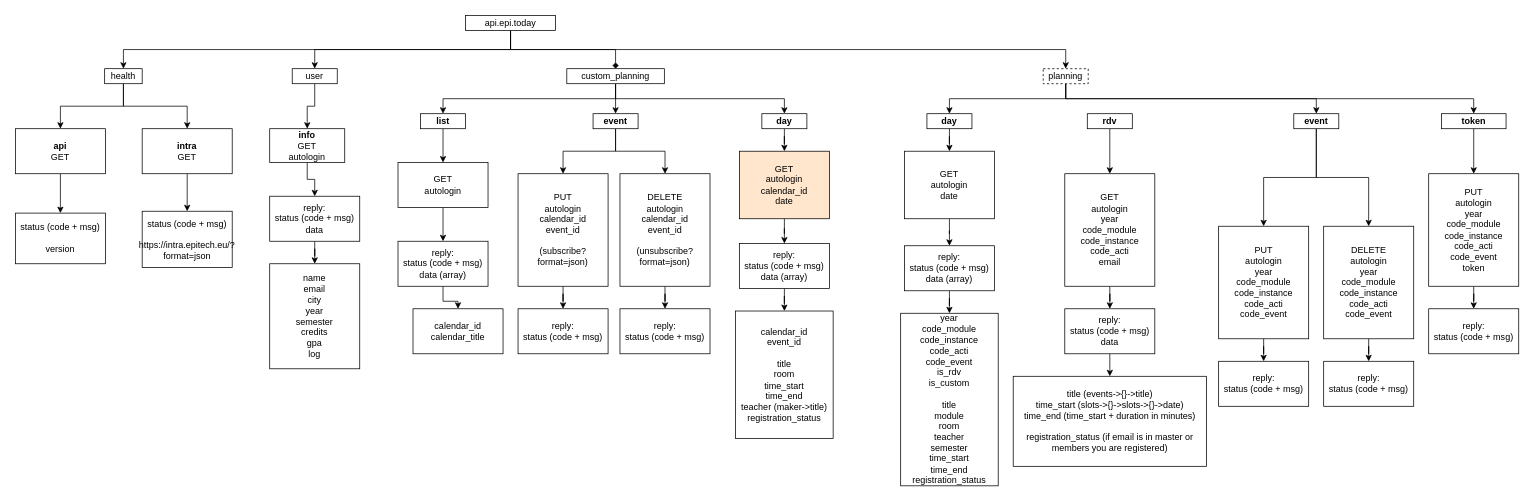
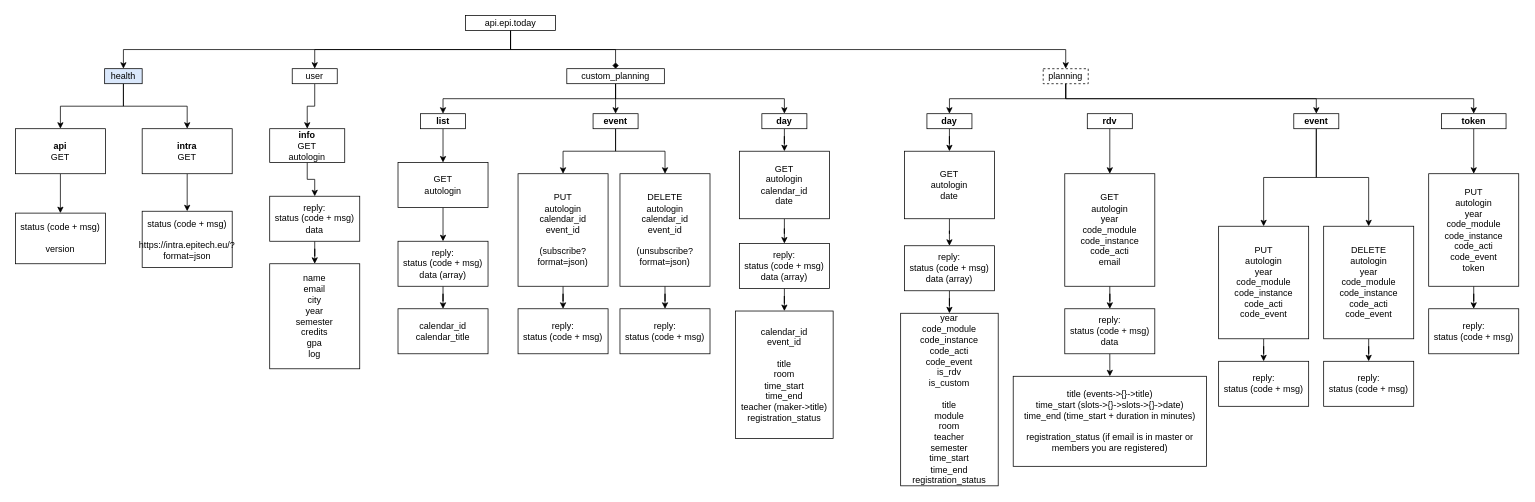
  <mxCell id="0" />
  <mxCell id="1" parent="0" />
  <mxCell id="2" style="edgeStyle=orthogonalEdgeStyle;rounded=0;orthogonalLoop=1;jettySize=auto;html=1;exitX=0.5;exitY=1;exitDx=0;exitDy=0;" parent="1" source="6" target="10" edge="1"><mxGeometry relative="1" as="geometry" /></mxCell>
  <mxCell id="3" style="edgeStyle=orthogonalEdgeStyle;rounded=0;orthogonalLoop=1;jettySize=auto;html=1;exitX=0.5;exitY=1;exitDx=0;exitDy=0;" parent="1" source="6" target="34" edge="1"><mxGeometry relative="1" as="geometry" /></mxCell>
  <mxCell id="4" style="edgeStyle=orthogonalEdgeStyle;rounded=0;orthogonalLoop=1;jettySize=auto;html=1;exitX=0.5;exitY=1;exitDx=0;exitDy=0;endArrow=diamond;" parent="1" source="6" target="59" edge="1"><mxGeometry relative="1" as="geometry" /></mxCell>
  <mxCell id="5" style="edgeStyle=orthogonalEdgeStyle;rounded=0;orthogonalLoop=1;jettySize=auto;html=1;exitX=0.5;exitY=1;exitDx=0;exitDy=0;" parent="1" source="6" target="71" edge="1"><mxGeometry relative="1" as="geometry" /></mxCell>
  <mxCell id="6" value="api.epi.today" style="rounded=0;whiteSpace=wrap;html=1;" parent="1" vertex="1"><mxGeometry x="620" y="20" width="120" height="20" as="geometry" /></mxCell>
  <mxCell id="7" style="edgeStyle=orthogonalEdgeStyle;rounded=0;orthogonalLoop=1;jettySize=auto;html=1;exitX=0.5;exitY=1;exitDx=0;exitDy=0;" parent="1" source="8" target="12" edge="1"><mxGeometry relative="1" as="geometry" /></mxCell>
  <mxCell id="8" value="&lt;b&gt;info&lt;/b&gt;&lt;br&gt;GET&lt;br&gt;autologin" style="rounded=0;whiteSpace=wrap;html=1;" parent="1" vertex="1"><mxGeometry x="359" y="171" width="100" height="45" as="geometry" /></mxCell>
  <mxCell id="9" style="edgeStyle=orthogonalEdgeStyle;rounded=0;orthogonalLoop=1;jettySize=auto;html=1;exitX=0.5;exitY=1;exitDx=0;exitDy=0;" parent="1" source="10" target="8" edge="1"><mxGeometry relative="1" as="geometry" /></mxCell>
  <mxCell id="10" value="user" style="rounded=0;whiteSpace=wrap;html=1;" parent="1" vertex="1"><mxGeometry x="389" y="91" width="60" height="20" as="geometry" /></mxCell>
  <mxCell id="11" style="edgeStyle=orthogonalEdgeStyle;rounded=0;orthogonalLoop=1;jettySize=auto;html=1;exitX=0.5;exitY=1;exitDx=0;exitDy=0;" parent="1" source="12" target="13" edge="1"><mxGeometry relative="1" as="geometry" /></mxCell>
  <mxCell id="12" value="reply:&lt;br&gt;status (code + msg)&lt;br&gt;data" style="rounded=0;whiteSpace=wrap;html=1;" parent="1" vertex="1"><mxGeometry x="359" y="261" width="120" height="60" as="geometry" /></mxCell>
  <mxCell id="13" value="name&lt;br&gt;email&lt;br&gt;city&lt;br&gt;year&lt;br&gt;semester&lt;br&gt;credits&lt;br&gt;gpa&lt;br&gt;log" style="rounded=0;whiteSpace=wrap;html=1;" parent="1" vertex="1"><mxGeometry x="359" y="351" width="120" height="140" as="geometry" /></mxCell>
  <mxCell id="14" style="edgeStyle=orthogonalEdgeStyle;rounded=0;orthogonalLoop=1;jettySize=auto;html=1;exitX=0.5;exitY=1;exitDx=0;exitDy=0;" parent="1" source="16" target="23" edge="1"><mxGeometry relative="1" as="geometry" /></mxCell>
  <mxCell id="15" style="edgeStyle=orthogonalEdgeStyle;rounded=0;orthogonalLoop=1;jettySize=auto;html=1;exitX=0.5;exitY=1;exitDx=0;exitDy=0;" parent="1" source="16" target="26" edge="1"><mxGeometry relative="1" as="geometry" /></mxCell>
  <mxCell id="16" value="&lt;b&gt;event&lt;/b&gt;" style="rounded=0;whiteSpace=wrap;html=1;" parent="1" vertex="1"><mxGeometry x="1724" y="151" width="60" height="20" as="geometry" /></mxCell>
  <mxCell id="17" style="edgeStyle=orthogonalEdgeStyle;rounded=0;orthogonalLoop=1;jettySize=auto;html=1;exitX=0.5;exitY=1;exitDx=0;exitDy=0;" parent="1" source="18" target="20" edge="1"><mxGeometry relative="1" as="geometry" /></mxCell>
  <mxCell id="18" value="GET&lt;br&gt;autologin&lt;br&gt;date" style="rounded=0;whiteSpace=wrap;html=1;" parent="1" vertex="1"><mxGeometry x="1205" y="201" width="120" height="90" as="geometry" /></mxCell>
  <mxCell id="19" style="edgeStyle=orthogonalEdgeStyle;rounded=0;orthogonalLoop=1;jettySize=auto;html=1;exitX=0.5;exitY=1;exitDx=0;exitDy=0;" parent="1" source="20" target="21" edge="1"><mxGeometry relative="1" as="geometry" /></mxCell>
  <mxCell id="20" value="reply:&lt;br&gt;status (code + msg)&lt;br&gt;data (array)" style="rounded=0;whiteSpace=wrap;html=1;" parent="1" vertex="1"><mxGeometry x="1205" y="327" width="120" height="60" as="geometry" /></mxCell>
  <mxCell id="21" value="year&lt;br&gt;code_module&lt;br&gt;code_instance&lt;br&gt;code_acti&lt;br&gt;code_event&lt;br&gt;is_rdv&lt;br&gt;is_custom&lt;br&gt;&lt;br&gt;title&lt;br&gt;module&lt;br&gt;room&lt;br&gt;teacher&lt;br&gt;semester&lt;br&gt;time_start&lt;br&gt;time_end&lt;br&gt;registration_status" style="rounded=0;whiteSpace=wrap;html=1;" parent="1" vertex="1"><mxGeometry x="1200" y="417" width="130" height="230" as="geometry" /></mxCell>
  <mxCell id="22" style="edgeStyle=orthogonalEdgeStyle;rounded=0;orthogonalLoop=1;jettySize=auto;html=1;exitX=0.5;exitY=1;exitDx=0;exitDy=0;" parent="1" source="23" target="24" edge="1"><mxGeometry relative="1" as="geometry" /></mxCell>
  <mxCell id="23" value="PUT&lt;br&gt;autologin&lt;br&gt;year&lt;br&gt;code_module&lt;br&gt;code_instance&lt;br&gt;code_acti&lt;br&gt;code_event" style="rounded=0;whiteSpace=wrap;html=1;" parent="1" vertex="1"><mxGeometry x="1623.83" y="301" width="120" height="150" as="geometry" /></mxCell>
  <mxCell id="24" value="reply:&lt;br&gt;status (code + msg)" style="rounded=0;whiteSpace=wrap;html=1;" parent="1" vertex="1"><mxGeometry x="1623.83" y="481" width="120" height="60" as="geometry" /></mxCell>
  <mxCell id="25" style="edgeStyle=orthogonalEdgeStyle;rounded=0;orthogonalLoop=1;jettySize=auto;html=1;exitX=0.5;exitY=1;exitDx=0;exitDy=0;" parent="1" source="26" target="27" edge="1"><mxGeometry relative="1" as="geometry" /></mxCell>
  <mxCell id="26" value="DELETE&lt;br&gt;autologin&lt;br&gt;year&lt;br&gt;code_module&lt;br&gt;code_instance&lt;br&gt;code_acti&lt;br&gt;code_event" style="rounded=0;whiteSpace=wrap;html=1;" parent="1" vertex="1"><mxGeometry x="1763.83" y="301" width="120" height="150" as="geometry" /></mxCell>
  <mxCell id="27" value="reply:&lt;br&gt;status (code + msg)" style="rounded=0;whiteSpace=wrap;html=1;" parent="1" vertex="1"><mxGeometry x="1763.83" y="481" width="120" height="60" as="geometry" /></mxCell>
  <mxCell id="28" style="edgeStyle=orthogonalEdgeStyle;rounded=0;orthogonalLoop=1;jettySize=auto;html=1;exitX=0.5;exitY=1;exitDx=0;exitDy=0;" parent="1" source="29" target="30" edge="1"><mxGeometry relative="1" as="geometry" /></mxCell>
  <mxCell id="29" value="PUT&lt;br&gt;autologin&lt;br&gt;year&lt;br&gt;code_module&lt;br&gt;code_instance&lt;br&gt;code_acti&lt;br&gt;code_event&lt;br&gt;token" style="rounded=0;whiteSpace=wrap;html=1;" parent="1" vertex="1"><mxGeometry x="1903.82" y="231" width="120" height="150" as="geometry" /></mxCell>
  <mxCell id="30" value="reply:&lt;br&gt;status (code + msg)" style="rounded=0;whiteSpace=wrap;html=1;" parent="1" vertex="1"><mxGeometry x="1903.82" y="411" width="120" height="60" as="geometry" /></mxCell>
  <mxCell id="31" style="edgeStyle=orthogonalEdgeStyle;rounded=0;orthogonalLoop=1;jettySize=auto;html=1;exitX=0.5;exitY=1;exitDx=0;exitDy=0;" parent="1" source="34" target="46" edge="1"><mxGeometry relative="1" as="geometry" /></mxCell>
  <mxCell id="32" style="edgeStyle=orthogonalEdgeStyle;rounded=0;orthogonalLoop=1;jettySize=auto;html=1;exitX=0.5;exitY=1;exitDx=0;exitDy=0;" parent="1" source="34" target="16" edge="1"><mxGeometry relative="1" as="geometry" /></mxCell>
  <mxCell id="33" style="edgeStyle=orthogonalEdgeStyle;rounded=0;orthogonalLoop=1;jettySize=auto;html=1;exitX=0.5;exitY=1;exitDx=0;exitDy=0;" parent="1" source="34" target="79" edge="1"><mxGeometry relative="1" as="geometry" /></mxCell>
  <mxCell id="34" value="planning" style="rounded=0;whiteSpace=wrap;html=1;dashed=1;" parent="1" vertex="1"><mxGeometry x="1390" y="91" width="60" height="20" as="geometry" /></mxCell>
  <mxCell id="35" style="edgeStyle=orthogonalEdgeStyle;rounded=0;orthogonalLoop=1;jettySize=auto;html=1;exitX=0.5;exitY=1;exitDx=0;exitDy=0;" parent="1" source="36" target="38" edge="1"><mxGeometry relative="1" as="geometry" /></mxCell>
  <mxCell id="36" value="&lt;b&gt;rdv&lt;/b&gt;" style="rounded=0;whiteSpace=wrap;html=1;" parent="1" vertex="1"><mxGeometry x="1448.75" y="151" width="60" height="20" as="geometry" /></mxCell>
  <mxCell id="37" style="edgeStyle=orthogonalEdgeStyle;rounded=0;orthogonalLoop=1;jettySize=auto;html=1;exitX=0.5;exitY=1;exitDx=0;exitDy=0;" parent="1" source="38" target="40" edge="1"><mxGeometry relative="1" as="geometry" /></mxCell>
  <mxCell id="38" value="GET&lt;br&gt;autologin&lt;br&gt;year&lt;br&gt;code_module&lt;br&gt;code_instance&lt;br&gt;code_acti&lt;br&gt;email" style="rounded=0;whiteSpace=wrap;html=1;" parent="1" vertex="1"><mxGeometry x="1418.75" y="231" width="120" height="150" as="geometry" /></mxCell>
  <mxCell id="39" style="edgeStyle=orthogonalEdgeStyle;rounded=0;orthogonalLoop=1;jettySize=auto;html=1;exitX=0.5;exitY=1;exitDx=0;exitDy=0;" parent="1" source="40" target="68" edge="1"><mxGeometry relative="1" as="geometry" /></mxCell>
  <mxCell id="40" value="reply:&lt;br&gt;status (code + msg)&lt;br&gt;data" style="rounded=0;whiteSpace=wrap;html=1;" parent="1" vertex="1"><mxGeometry x="1418.75" y="411" width="120" height="60" as="geometry" /></mxCell>
  <mxCell id="41" style="edgeStyle=orthogonalEdgeStyle;rounded=0;orthogonalLoop=1;jettySize=auto;html=1;exitX=0.5;exitY=1;exitDx=0;exitDy=0;" parent="1" source="42" target="44" edge="1"><mxGeometry relative="1" as="geometry" /></mxCell>
- <mxCell id="42" value="GET&lt;br&gt;autologin&lt;br&gt;calendar_id&lt;br&gt;date" style="rounded=0;whiteSpace=wrap;html=1;fillColor=#ffe6cc;" parent="1" vertex="1"><mxGeometry x="985" y="201" width="120" height="90" as="geometry" /></mxCell>
+ <mxCell id="42" value="GET&lt;br&gt;autologin&lt;br&gt;calendar_id&lt;br&gt;date" style="rounded=0;whiteSpace=wrap;html=1;" parent="1" vertex="1"><mxGeometry x="985" y="201" width="120" height="90" as="geometry" /></mxCell>
  <mxCell id="43" style="edgeStyle=orthogonalEdgeStyle;rounded=0;orthogonalLoop=1;jettySize=auto;html=1;exitX=0.5;exitY=1;exitDx=0;exitDy=0;" parent="1" source="44" target="49" edge="1"><mxGeometry relative="1" as="geometry" /></mxCell>
  <mxCell id="44" value="reply:&lt;br&gt;status (code + msg)&lt;br&gt;data (array)" style="rounded=0;whiteSpace=wrap;html=1;" parent="1" vertex="1"><mxGeometry x="985" y="324" width="120" height="60" as="geometry" /></mxCell>
  <mxCell id="45" style="edgeStyle=orthogonalEdgeStyle;rounded=0;orthogonalLoop=1;jettySize=auto;html=1;exitX=0.5;exitY=1;exitDx=0;exitDy=0;" parent="1" source="46" target="18" edge="1"><mxGeometry relative="1" as="geometry" /></mxCell>
  <mxCell id="46" value="&lt;b&gt;day&lt;/b&gt;" style="rounded=0;whiteSpace=wrap;html=1;" parent="1" vertex="1"><mxGeometry x="1235" y="151" width="60" height="20" as="geometry" /></mxCell>
  <mxCell id="47" style="edgeStyle=orthogonalEdgeStyle;rounded=0;orthogonalLoop=1;jettySize=auto;html=1;exitX=0.5;exitY=1;exitDx=0;exitDy=0;" parent="1" source="48" target="42" edge="1"><mxGeometry relative="1" as="geometry" /></mxCell>
  <mxCell id="48" value="&lt;b&gt;day&lt;/b&gt;" style="rounded=0;whiteSpace=wrap;html=1;" parent="1" vertex="1"><mxGeometry x="1015" y="151" width="60" height="20" as="geometry" /></mxCell>
  <mxCell id="49" value="calendar_id&lt;br&gt;event_id&lt;br&gt;&lt;br&gt;title&lt;br&gt;room&lt;br&gt;time_start&lt;br&gt;time_end&lt;br&gt;teacher (maker-&amp;gt;title)&lt;br&gt;registration_status" style="rounded=0;whiteSpace=wrap;html=1;" parent="1" vertex="1"><mxGeometry x="980" y="414" width="130" height="170" as="geometry" /></mxCell>
  <mxCell id="50" style="edgeStyle=orthogonalEdgeStyle;rounded=0;orthogonalLoop=1;jettySize=auto;html=1;exitX=0.5;exitY=1;exitDx=0;exitDy=0;" parent="1" source="51" target="52" edge="1"><mxGeometry relative="1" as="geometry" /></mxCell>
  <mxCell id="51" value="PUT&lt;br&gt;autologin&lt;br&gt;calendar_id&lt;br&gt;event_id&lt;br&gt;&lt;br&gt;(subscribe?format=json)" style="rounded=0;whiteSpace=wrap;html=1;" parent="1" vertex="1"><mxGeometry x="690" y="231" width="120" height="150" as="geometry" /></mxCell>
  <mxCell id="52" value="reply:&lt;br&gt;status (code + msg)" style="rounded=0;whiteSpace=wrap;html=1;" parent="1" vertex="1"><mxGeometry x="690" y="411" width="120" height="60" as="geometry" /></mxCell>
  <mxCell id="53" style="edgeStyle=orthogonalEdgeStyle;rounded=0;orthogonalLoop=1;jettySize=auto;html=1;exitX=0.5;exitY=1;exitDx=0;exitDy=0;" parent="1" source="54" target="55" edge="1"><mxGeometry relative="1" as="geometry" /></mxCell>
  <mxCell id="54" value="DELETE&lt;br&gt;autologin&lt;br&gt;calendar_id&lt;br&gt;event_id&lt;br&gt;&lt;br&gt;(unsubscribe?format=json)" style="rounded=0;whiteSpace=wrap;html=1;" parent="1" vertex="1"><mxGeometry x="825.86" y="231" width="120" height="150" as="geometry" /></mxCell>
  <mxCell id="55" value="reply:&lt;br&gt;status (code + msg)" style="rounded=0;whiteSpace=wrap;html=1;" parent="1" vertex="1"><mxGeometry x="825.86" y="411" width="120" height="60" as="geometry" /></mxCell>
  <mxCell id="56" style="edgeStyle=orthogonalEdgeStyle;rounded=0;orthogonalLoop=1;jettySize=auto;html=1;exitX=0.5;exitY=1;exitDx=0;exitDy=0;" parent="1" source="59" target="48" edge="1"><mxGeometry relative="1" as="geometry" /></mxCell>
  <mxCell id="57" style="edgeStyle=orthogonalEdgeStyle;rounded=0;orthogonalLoop=1;jettySize=auto;html=1;exitX=0.5;exitY=1;exitDx=0;exitDy=0;" parent="1" source="59" target="64" edge="1"><mxGeometry relative="1" as="geometry" /></mxCell>
  <mxCell id="58" style="edgeStyle=orthogonalEdgeStyle;rounded=0;orthogonalLoop=1;jettySize=auto;html=1;exitX=0.5;exitY=1;exitDx=0;exitDy=0;" parent="1" source="59" target="81" edge="1"><mxGeometry relative="1" as="geometry" /></mxCell>
  <mxCell id="59" value="custom_planning" style="rounded=0;whiteSpace=wrap;html=1;" parent="1" vertex="1"><mxGeometry x="755" y="91" width="130" height="20" as="geometry" /></mxCell>
  <mxCell id="60" style="edgeStyle=orthogonalEdgeStyle;rounded=0;orthogonalLoop=1;jettySize=auto;html=1;exitX=0.5;exitY=1;exitDx=0;exitDy=0;" parent="1" source="61" target="66" edge="1"><mxGeometry relative="1" as="geometry" /></mxCell>
  <mxCell id="61" value="GET&lt;br&gt;autologin" style="rounded=0;whiteSpace=wrap;html=1;" parent="1" vertex="1"><mxGeometry x="530" y="216" width="120" height="60" as="geometry" /></mxCell>
  <mxCell id="62" style="edgeStyle=orthogonalEdgeStyle;rounded=0;orthogonalLoop=1;jettySize=auto;html=1;exitX=0.5;exitY=1;exitDx=0;exitDy=0;" parent="1" source="64" target="54" edge="1"><mxGeometry relative="1" as="geometry" /></mxCell>
  <mxCell id="63" style="edgeStyle=orthogonalEdgeStyle;rounded=0;orthogonalLoop=1;jettySize=auto;html=1;exitX=0.5;exitY=1;exitDx=0;exitDy=0;" parent="1" source="64" target="51" edge="1"><mxGeometry relative="1" as="geometry" /></mxCell>
  <mxCell id="64" value="&lt;b&gt;event&lt;/b&gt;" style="rounded=0;whiteSpace=wrap;html=1;" parent="1" vertex="1"><mxGeometry x="790" y="151" width="60" height="20" as="geometry" /></mxCell>
  <mxCell id="65" style="edgeStyle=orthogonalEdgeStyle;rounded=0;orthogonalLoop=1;jettySize=auto;html=1;exitX=0.5;exitY=1;exitDx=0;exitDy=0;" parent="1" source="66" target="67" edge="1"><mxGeometry relative="1" as="geometry" /></mxCell>
  <mxCell id="66" value="reply:&lt;br&gt;status (code + msg)&lt;br&gt;data (array)" style="rounded=0;whiteSpace=wrap;html=1;" parent="1" vertex="1"><mxGeometry x="530" y="321" width="120" height="60" as="geometry" /></mxCell>
- <mxCell id="67" value="calendar_id&lt;br&gt;calendar_title" style="rounded=0;whiteSpace=wrap;html=1;" parent="1" vertex="1"><mxGeometry x="550" y="411" width="120" height="60" as="geometry" /></mxCell>
+ <mxCell id="67" value="calendar_id&lt;br&gt;calendar_title" style="rounded=0;whiteSpace=wrap;html=1;" parent="1" vertex="1"><mxGeometry x="530" y="411" width="120" height="60" as="geometry" /></mxCell>
  <mxCell id="68" value="title (events-&amp;gt;{}-&amp;gt;title)&lt;br&gt;time_start (slots-&amp;gt;{}-&amp;gt;slots-&amp;gt;{}-&amp;gt;date)&lt;br&gt;time_end (time_start + duration in minutes)&lt;br&gt;&lt;br&gt;registration_status (if email is in master or members you are registered)" style="rounded=0;whiteSpace=wrap;html=1;" parent="1" vertex="1"><mxGeometry x="1350" y="501" width="257.5" height="120" as="geometry" /></mxCell>
  <mxCell id="69" style="edgeStyle=orthogonalEdgeStyle;rounded=0;orthogonalLoop=1;jettySize=auto;html=1;exitX=0.5;exitY=1;exitDx=0;exitDy=0;" parent="1" source="71" target="74" edge="1"><mxGeometry relative="1" as="geometry" /></mxCell>
  <mxCell id="70" style="edgeStyle=orthogonalEdgeStyle;rounded=0;orthogonalLoop=1;jettySize=auto;html=1;exitX=0.5;exitY=1;exitDx=0;exitDy=0;" parent="1" source="71" target="76" edge="1"><mxGeometry relative="1" as="geometry" /></mxCell>
- <mxCell id="71" value="health" style="rounded=0;whiteSpace=wrap;html=1;" parent="1" vertex="1"><mxGeometry x="139" y="91" width="50" height="20" as="geometry" /></mxCell>
+ <mxCell id="71" value="health" style="rounded=0;whiteSpace=wrap;html=1;fillColor=#dae8fc;" parent="1" vertex="1"><mxGeometry x="139" y="91" width="50" height="20" as="geometry" /></mxCell>
  <mxCell id="72" value="status (code + msg)&lt;br&gt;&lt;br&gt;https://intra.epitech.eu/?format=json" style="rounded=0;whiteSpace=wrap;html=1;" parent="1" vertex="1"><mxGeometry x="189" y="281" width="120" height="75" as="geometry" /></mxCell>
  <mxCell id="73" style="edgeStyle=orthogonalEdgeStyle;rounded=0;orthogonalLoop=1;jettySize=auto;html=1;exitX=0.5;exitY=1;exitDx=0;exitDy=0;" parent="1" source="74" target="72" edge="1"><mxGeometry relative="1" as="geometry" /></mxCell>
  <mxCell id="74" value="&lt;b&gt;intra&lt;/b&gt;&lt;br&gt;GET" style="rounded=0;whiteSpace=wrap;html=1;" parent="1" vertex="1"><mxGeometry x="189" y="171" width="120" height="60" as="geometry" /></mxCell>
  <mxCell id="75" style="edgeStyle=orthogonalEdgeStyle;rounded=0;orthogonalLoop=1;jettySize=auto;html=1;exitX=0.5;exitY=1;exitDx=0;exitDy=0;" parent="1" source="76" target="77" edge="1"><mxGeometry relative="1" as="geometry" /></mxCell>
  <mxCell id="76" value="&lt;b&gt;api&lt;/b&gt;&lt;br&gt;GET" style="rounded=0;whiteSpace=wrap;html=1;" parent="1" vertex="1"><mxGeometry x="20" y="171" width="120" height="60" as="geometry" /></mxCell>
  <mxCell id="77" value="status (code + msg)&lt;br&gt;&lt;br&gt;version" style="rounded=0;whiteSpace=wrap;html=1;" parent="1" vertex="1"><mxGeometry x="20" y="283.5" width="120" height="67.5" as="geometry" /></mxCell>
  <mxCell id="78" style="edgeStyle=orthogonalEdgeStyle;rounded=0;orthogonalLoop=1;jettySize=auto;html=1;exitX=0.5;exitY=1;exitDx=0;exitDy=0;" parent="1" source="79" target="29" edge="1"><mxGeometry relative="1" as="geometry" /></mxCell>
  <mxCell id="79" value="token" style="rounded=0;whiteSpace=wrap;html=1;fontStyle=1" parent="1" vertex="1"><mxGeometry x="1920.74" y="151" width="86.17" height="20" as="geometry" /></mxCell>
  <mxCell id="80" style="edgeStyle=orthogonalEdgeStyle;rounded=0;orthogonalLoop=1;jettySize=auto;html=1;exitX=0.5;exitY=1;exitDx=0;exitDy=0;" parent="1" source="81" target="61" edge="1"><mxGeometry relative="1" as="geometry" /></mxCell>
  <mxCell id="81" value="&lt;b&gt;list&lt;/b&gt;" style="rounded=0;whiteSpace=wrap;html=1;" parent="1" vertex="1"><mxGeometry x="560" y="151" width="60" height="20" as="geometry" /></mxCell>
